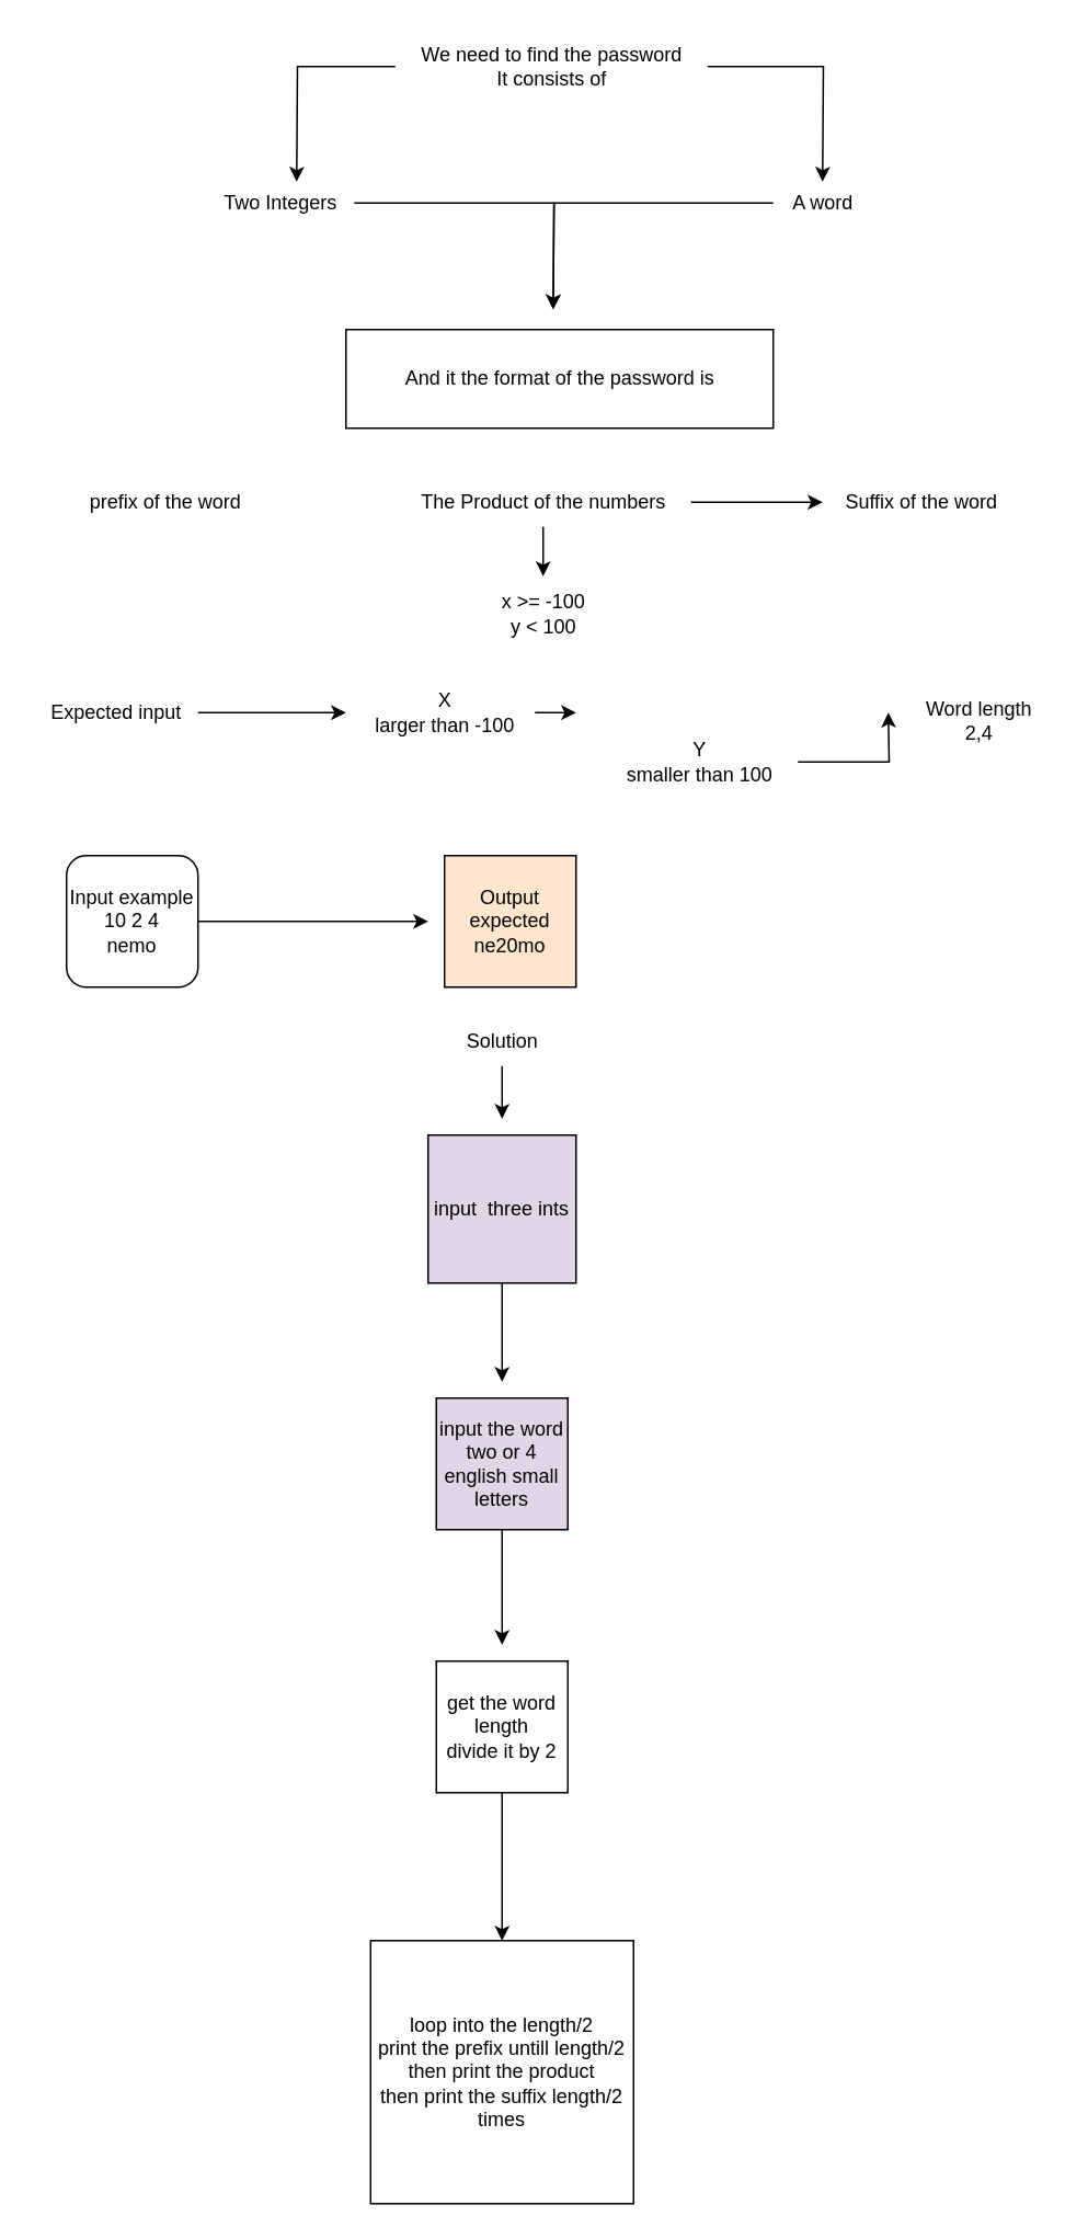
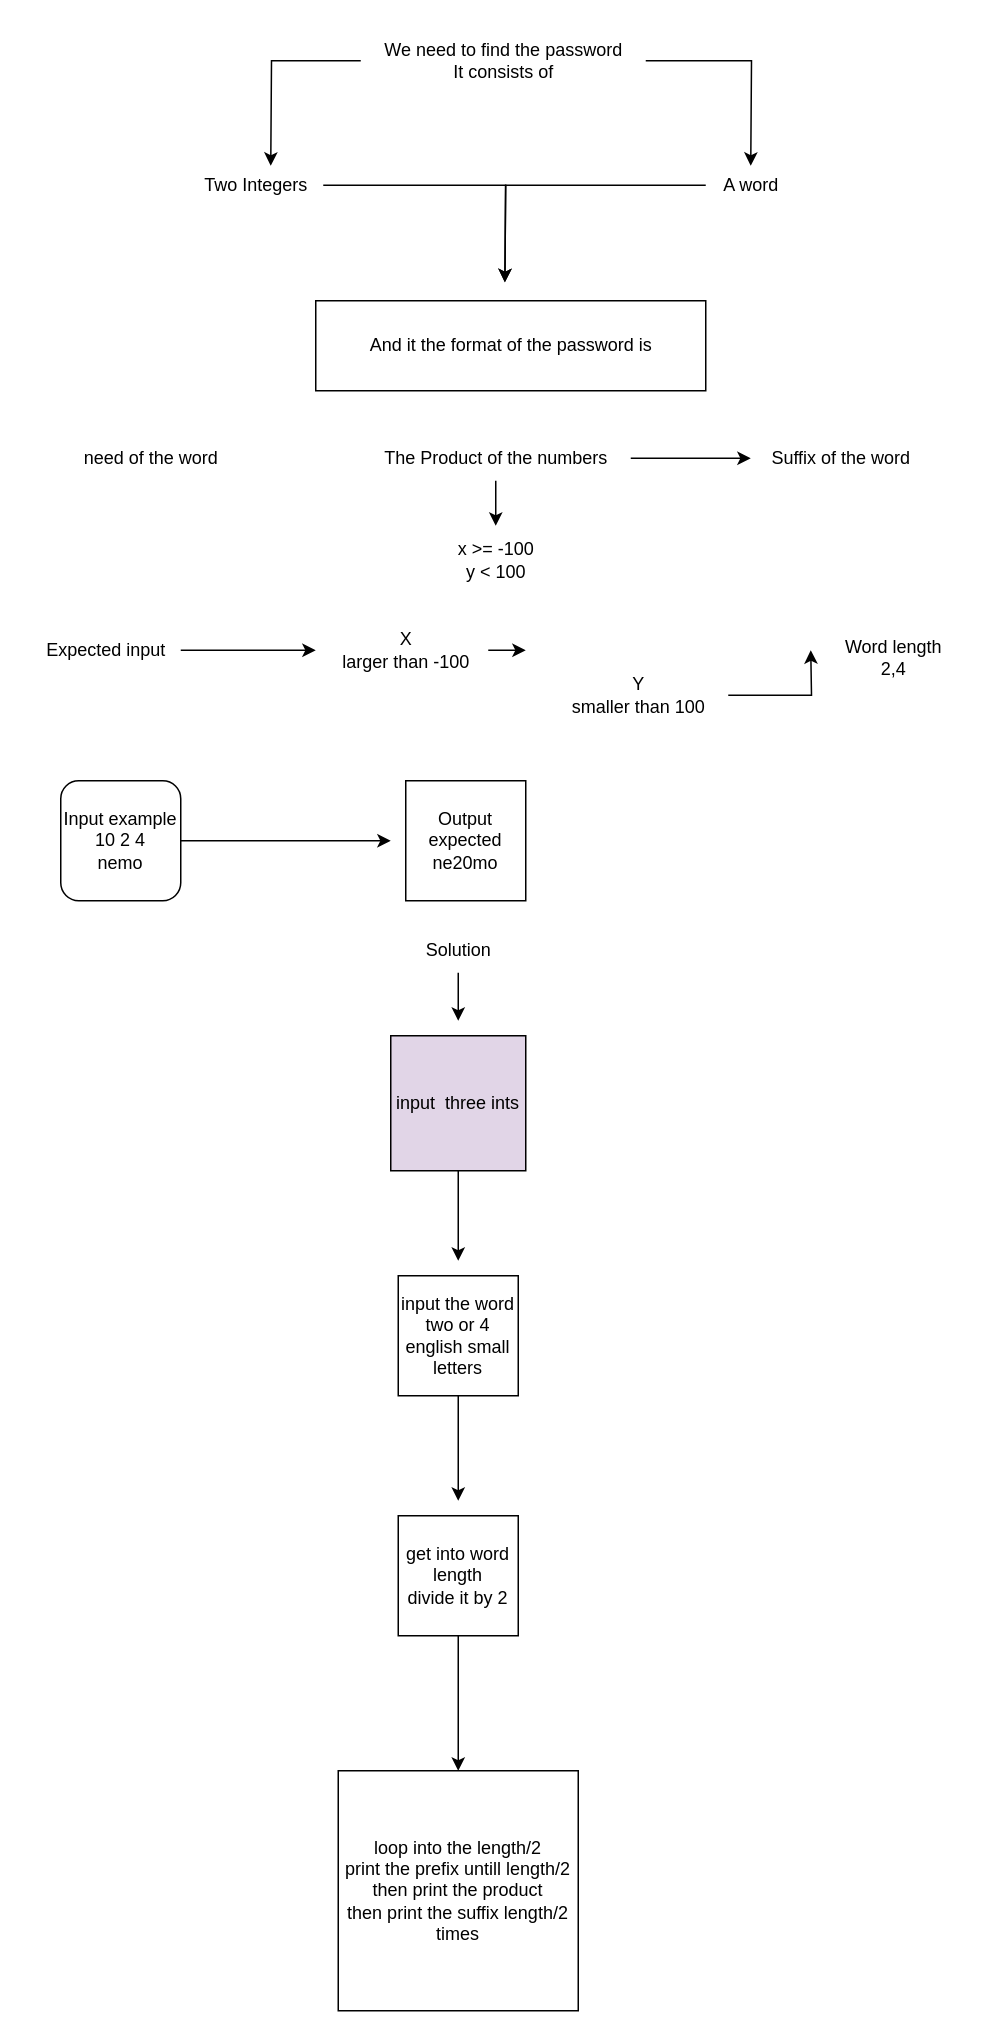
  <mxCell id="0" />
  <mxCell id="1" parent="0" />
  <mxCell id="2" style="edgeStyle=orthogonalEdgeStyle;rounded=0;orthogonalLoop=1;jettySize=auto;html=1;" edge="1" parent="1" source="4"><mxGeometry relative="1" as="geometry"><mxPoint x="180" y="110" as="targetPoint" /></mxGeometry></mxCell>
  <mxCell id="3" style="edgeStyle=orthogonalEdgeStyle;rounded=0;orthogonalLoop=1;jettySize=auto;html=1;" edge="1" parent="1" source="4"><mxGeometry relative="1" as="geometry"><mxPoint x="500" y="110" as="targetPoint" /></mxGeometry></mxCell>
  <mxCell id="4" value="We need to find the password&lt;br&gt;It consists of" style="text;html=1;align=center;verticalAlign=middle;resizable=0;points=[];autosize=1;strokeColor=none;fillColor=none;fontStyle=0;strokeWidth=0;" vertex="1" parent="1"><mxGeometry x="240" y="20" width="190" height="40" as="geometry" /></mxCell>
  <mxCell id="5" style="edgeStyle=orthogonalEdgeStyle;rounded=0;orthogonalLoop=1;jettySize=auto;html=1;entryX=0.505;entryY=-0.078;entryDx=0;entryDy=0;entryPerimeter=0;" edge="1" parent="1" source="6"><mxGeometry relative="1" as="geometry"><mxPoint x="336.1" y="187.66" as="targetPoint" /></mxGeometry></mxCell>
  <mxCell id="6" value="Two Integers" style="text;html=1;align=center;verticalAlign=middle;resizable=0;points=[];autosize=1;strokeColor=none;fillColor=none;" vertex="1" parent="1"><mxGeometry x="125" y="108" width="90" height="30" as="geometry" /></mxCell>
  <mxCell id="7" style="edgeStyle=orthogonalEdgeStyle;rounded=0;orthogonalLoop=1;jettySize=auto;html=1;entryX=0.505;entryY=-0.078;entryDx=0;entryDy=0;entryPerimeter=0;" edge="1" parent="1" source="8"><mxGeometry relative="1" as="geometry"><mxPoint x="336.1" y="187.66" as="targetPoint" /></mxGeometry></mxCell>
  <mxCell id="8" value="A word" style="text;html=1;align=center;verticalAlign=middle;resizable=0;points=[];autosize=1;strokeColor=none;fillColor=none;" vertex="1" parent="1"><mxGeometry x="470" y="108" width="60" height="30" as="geometry" /></mxCell>
  <mxCell id="9" value="" style="rounded=0;whiteSpace=wrap;html=1;" vertex="1" parent="1"><mxGeometry x="210" y="200" width="260" height="60" as="geometry" /></mxCell>
  <mxCell id="10" value="And it the format of the password is" style="text;html=1;align=center;verticalAlign=middle;resizable=0;points=[];autosize=1;strokeColor=none;fillColor=none;" vertex="1" parent="1"><mxGeometry x="230" y="215" width="220" height="30" as="geometry" /></mxCell>
- <mxCell id="11" value="prefix of the word" style="text;html=1;align=center;verticalAlign=middle;resizable=0;points=[];autosize=1;strokeColor=none;fillColor=none;" vertex="1" parent="1"><mxGeometry x="40" y="290" width="120" height="30" as="geometry" /></mxCell>
+ <mxCell id="11" value="need of the word" style="text;html=1;align=center;verticalAlign=middle;resizable=0;points=[];autosize=1;strokeColor=none;fillColor=none;" vertex="1" parent="1"><mxGeometry x="40" y="290" width="120" height="30" as="geometry" /></mxCell>
  <mxCell id="12" style="edgeStyle=orthogonalEdgeStyle;rounded=0;orthogonalLoop=1;jettySize=auto;html=1;" edge="1" parent="1" source="14"><mxGeometry relative="1" as="geometry"><mxPoint x="500" y="305" as="targetPoint" /></mxGeometry></mxCell>
  <mxCell id="13" style="edgeStyle=orthogonalEdgeStyle;rounded=0;orthogonalLoop=1;jettySize=auto;html=1;" edge="1" parent="1" source="14"><mxGeometry relative="1" as="geometry"><mxPoint x="330" y="350" as="targetPoint" /></mxGeometry></mxCell>
  <mxCell id="14" value="The Product of the numbers" style="text;html=1;align=center;verticalAlign=middle;resizable=0;points=[];autosize=1;strokeColor=none;fillColor=none;" vertex="1" parent="1"><mxGeometry x="240" y="290" width="180" height="30" as="geometry" /></mxCell>
  <mxCell id="15" value="Suffix of the word" style="text;html=1;align=center;verticalAlign=middle;resizable=0;points=[];autosize=1;strokeColor=none;fillColor=none;" vertex="1" parent="1"><mxGeometry x="500" y="290" width="120" height="30" as="geometry" /></mxCell>
  <mxCell id="16" value="x &amp;gt;= -100&lt;br&gt;y &amp;lt; 100" style="text;html=1;align=center;verticalAlign=middle;resizable=0;points=[];autosize=1;strokeColor=none;fillColor=none;" vertex="1" parent="1"><mxGeometry x="295" y="353" width="70" height="40" as="geometry" /></mxCell>
  <mxCell id="17" style="edgeStyle=orthogonalEdgeStyle;rounded=0;orthogonalLoop=1;jettySize=auto;html=1;" edge="1" parent="1" source="18"><mxGeometry relative="1" as="geometry"><mxPoint x="210" y="433" as="targetPoint" /></mxGeometry></mxCell>
  <mxCell id="18" value="Expected input" style="text;html=1;align=center;verticalAlign=middle;resizable=0;points=[];autosize=1;strokeColor=none;fillColor=none;" vertex="1" parent="1"><mxGeometry y="418" width="100" height="30" as="geometry" x="20" /></mxCell>
  <mxCell id="19" style="edgeStyle=orthogonalEdgeStyle;rounded=0;orthogonalLoop=1;jettySize=auto;html=1;" edge="1" parent="1" source="20"><mxGeometry relative="1" as="geometry"><mxPoint x="350" y="433" as="targetPoint" /></mxGeometry></mxCell>
  <mxCell id="20" value="X&lt;br&gt;larger than -100&lt;br&gt;" style="text;html=1;align=center;verticalAlign=middle;resizable=0;points=[];autosize=1;strokeColor=none;fillColor=none;" vertex="1" parent="1"><mxGeometry x="215" y="413" width="110" height="40" as="geometry" /></mxCell>
  <mxCell id="21" style="edgeStyle=orthogonalEdgeStyle;rounded=0;orthogonalLoop=1;jettySize=auto;html=1;" edge="1" parent="1" source="22"><mxGeometry relative="1" as="geometry"><mxPoint x="540" y="433" as="targetPoint" /></mxGeometry></mxCell>
  <mxCell id="22" value="Y&lt;br&gt;smaller than 100" style="text;html=1;align=center;verticalAlign=middle;resizable=0;points=[];autosize=1;strokeColor=none;fillColor=none;" vertex="1" parent="1"><mxGeometry x="365" y="443" width="120" height="40" as="geometry" /></mxCell>
  <mxCell id="23" value="Word length&lt;br&gt;2,4" style="text;html=1;align=center;verticalAlign=middle;resizable=0;points=[];autosize=1;strokeColor=none;fillColor=none;" vertex="1" parent="1"><mxGeometry x="550" y="418" width="90" height="40" as="geometry" /></mxCell>
  <mxCell id="24" style="edgeStyle=orthogonalEdgeStyle;rounded=0;orthogonalLoop=1;jettySize=auto;html=1;" edge="1" parent="1" source="25"><mxGeometry relative="1" as="geometry"><mxPoint x="260" y="560" as="targetPoint" /></mxGeometry></mxCell>
  <mxCell id="25" value="Input example&lt;br&gt;10 2 4&lt;br&gt;nemo" style="whiteSpace=wrap;html=1;aspect=fixed;rounded=1;" vertex="1" parent="1"><mxGeometry x="40" y="520" width="80" height="80" as="geometry" /></mxCell>
- <mxCell id="26" value="Output expected&lt;br&gt;ne20mo" style="whiteSpace=wrap;html=1;aspect=fixed;fillColor=#ffe6cc;" vertex="1" parent="1"><mxGeometry x="270" y="520" width="80" height="80" as="geometry" /></mxCell>
+ <mxCell id="26" value="Output expected&lt;br&gt;ne20mo" style="whiteSpace=wrap;html=1;aspect=fixed;" vertex="1" parent="1"><mxGeometry x="270" y="520" width="80" height="80" as="geometry" /></mxCell>
  <mxCell id="27" style="edgeStyle=orthogonalEdgeStyle;rounded=0;orthogonalLoop=1;jettySize=auto;html=1;" edge="1" parent="1" source="28"><mxGeometry relative="1" as="geometry"><mxPoint x="305" y="840" as="targetPoint" /></mxGeometry></mxCell>
  <mxCell id="28" value="input&amp;nbsp; three ints" style="whiteSpace=wrap;html=1;aspect=fixed;fillColor=#e1d5e7;" vertex="1" parent="1"><mxGeometry x="260" y="690" width="90" height="90" as="geometry" /></mxCell>
  <mxCell id="29" style="edgeStyle=orthogonalEdgeStyle;rounded=0;orthogonalLoop=1;jettySize=auto;html=1;" edge="1" parent="1" source="30"><mxGeometry relative="1" as="geometry"><mxPoint x="305" y="680" as="targetPoint" /></mxGeometry></mxCell>
  <mxCell id="30" value="Solution" style="text;html=1;align=center;verticalAlign=middle;resizable=0;points=[];autosize=1;strokeColor=none;fillColor=none;" vertex="1" parent="1"><mxGeometry x="270" y="618" width="70" height="30" as="geometry" /></mxCell>
  <mxCell id="31" style="edgeStyle=orthogonalEdgeStyle;rounded=0;orthogonalLoop=1;jettySize=auto;html=1;" edge="1" parent="1" source="32"><mxGeometry relative="1" as="geometry"><mxPoint x="305" y="1000" as="targetPoint" /></mxGeometry></mxCell>
- <mxCell id="32" value="input the word&lt;br&gt;two or 4 english small letters" style="whiteSpace=wrap;html=1;aspect=fixed;fillColor=#e1d5e7;" vertex="1" parent="1"><mxGeometry x="265" y="850" width="80" height="80" as="geometry" /></mxCell>
+ <mxCell id="32" value="input the word&lt;br&gt;two or 4 english small letters" style="whiteSpace=wrap;html=1;aspect=fixed;" vertex="1" parent="1"><mxGeometry x="265" y="850" width="80" height="80" as="geometry" /></mxCell>
  <mxCell id="33" style="edgeStyle=orthogonalEdgeStyle;rounded=0;orthogonalLoop=1;jettySize=auto;html=1;" edge="1" parent="1" source="34"><mxGeometry relative="1" as="geometry"><mxPoint x="305" y="1180" as="targetPoint" /></mxGeometry></mxCell>
- <mxCell id="34" value="get the word length&lt;br&gt;divide it by 2" style="whiteSpace=wrap;html=1;aspect=fixed;" vertex="1" parent="1"><mxGeometry x="265" y="1010" width="80" height="80" as="geometry" /></mxCell>
+ <mxCell id="34" value="get into word length&lt;br&gt;divide it by 2" style="whiteSpace=wrap;html=1;aspect=fixed;" vertex="1" parent="1"><mxGeometry x="265" y="1010" width="80" height="80" as="geometry" /></mxCell>
  <mxCell id="35" value="loop into the length/2&lt;br&gt;print the prefix untill length/2&lt;br&gt;then print the product&lt;br&gt;then print the suffix length/2 times" style="whiteSpace=wrap;html=1;aspect=fixed;" vertex="1" parent="1"><mxGeometry x="225" y="1180" width="160" height="160" as="geometry" /></mxCell>
